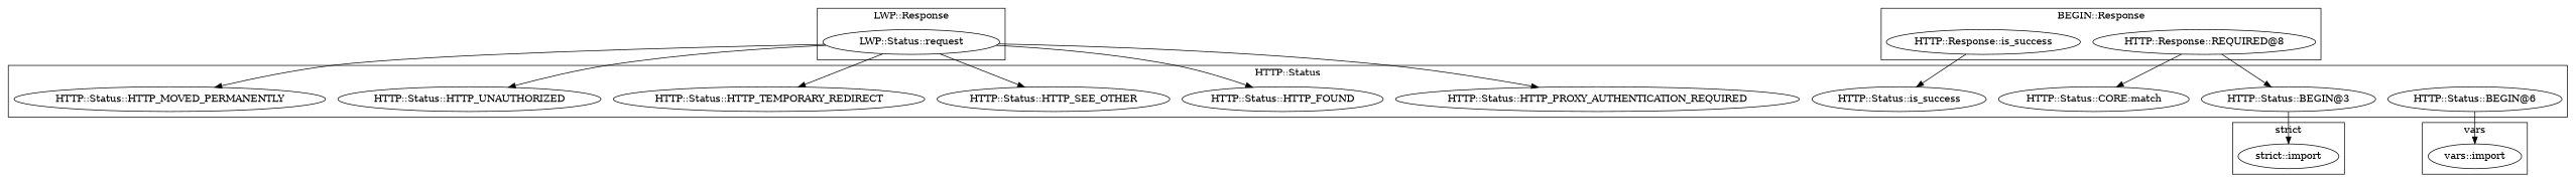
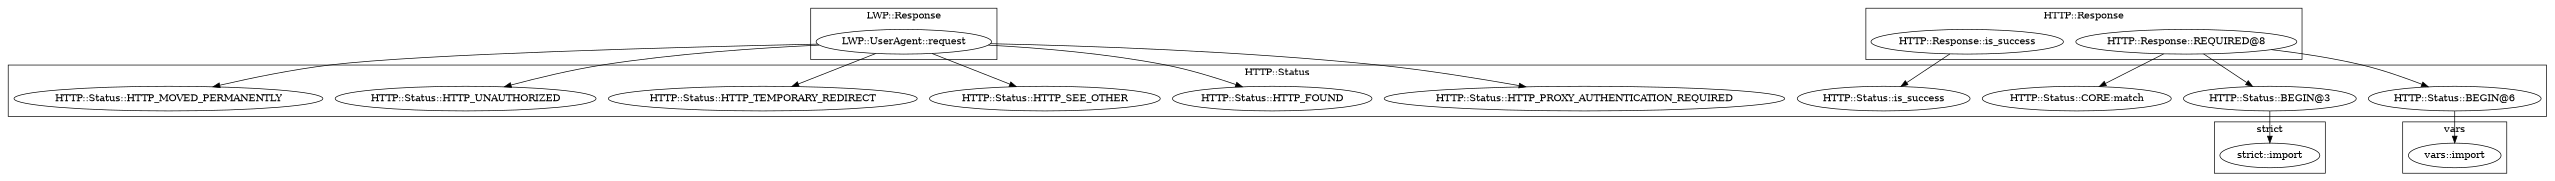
  digraph {
-   "LWP::UserAgent::request" [label="LWP::Status::request"]
+   "LWP::UserAgent::request"
    "vars::import"
    n3 [label="HTTP::Response::REQUIRED@8"]
    "HTTP::Response::is_success"
    "HTTP::Status::HTTP_PROXY_AUTHENTICATION_REQUIRED"
    "HTTP::Status::HTTP_FOUND"
    "HTTP::Status::BEGIN@3"
    "HTTP::Status::HTTP_TEMPORARY_REDIRECT"
    "HTTP::Status::HTTP_UNAUTHORIZED"
    "HTTP::Status::is_success"
    "HTTP::Status::CORE:match"
    "HTTP::Status::HTTP_MOVED_PERMANENTLY"
    "HTTP::Status::HTTP_SEE_OTHER"
    "HTTP::Status::BEGIN@6"
    "strict::import"
    subgraph cluster_1 {
      label="LWP::Response"
      "LWP::UserAgent::request"
    }
    subgraph cluster_2 {
      label=vars
      "vars::import"
    }
    subgraph cluster_3 {
-     label="BEGIN::Response"
+     label="HTTP::Response"
      n3
      "HTTP::Response::is_success"
    }
    subgraph cluster_4 {
      label="HTTP::Status"
      "HTTP::Status::HTTP_PROXY_AUTHENTICATION_REQUIRED"
      "HTTP::Status::HTTP_FOUND"
      "HTTP::Status::BEGIN@3"
      "HTTP::Status::HTTP_TEMPORARY_REDIRECT"
      "HTTP::Status::HTTP_UNAUTHORIZED"
      "HTTP::Status::is_success"
      "HTTP::Status::CORE:match"
      "HTTP::Status::HTTP_MOVED_PERMANENTLY"
      "HTTP::Status::HTTP_SEE_OTHER"
      "HTTP::Status::BEGIN@6"
    }
    subgraph cluster_5 {
      label="strict"
      "strict::import"
    }
    "LWP::UserAgent::request" -> "HTTP::Status::HTTP_PROXY_AUTHENTICATION_REQUIRED"
    "LWP::UserAgent::request" -> "HTTP::Status::HTTP_FOUND"
    "LWP::UserAgent::request" -> "HTTP::Status::HTTP_TEMPORARY_REDIRECT"
    "LWP::UserAgent::request" -> "HTTP::Status::HTTP_UNAUTHORIZED"
    "LWP::UserAgent::request" -> "HTTP::Status::HTTP_MOVED_PERMANENTLY"
    "LWP::UserAgent::request" -> "HTTP::Status::HTTP_SEE_OTHER"
    n3 -> "HTTP::Status::BEGIN@3"
    n3 -> "HTTP::Status::CORE:match"
+   n3 -> "HTTP::Status::BEGIN@6"
    "HTTP::Response::is_success" -> "HTTP::Status::is_success"
    "HTTP::Status::BEGIN@3" -> "strict::import"
    "HTTP::Status::BEGIN@6" -> "vars::import"
  }
